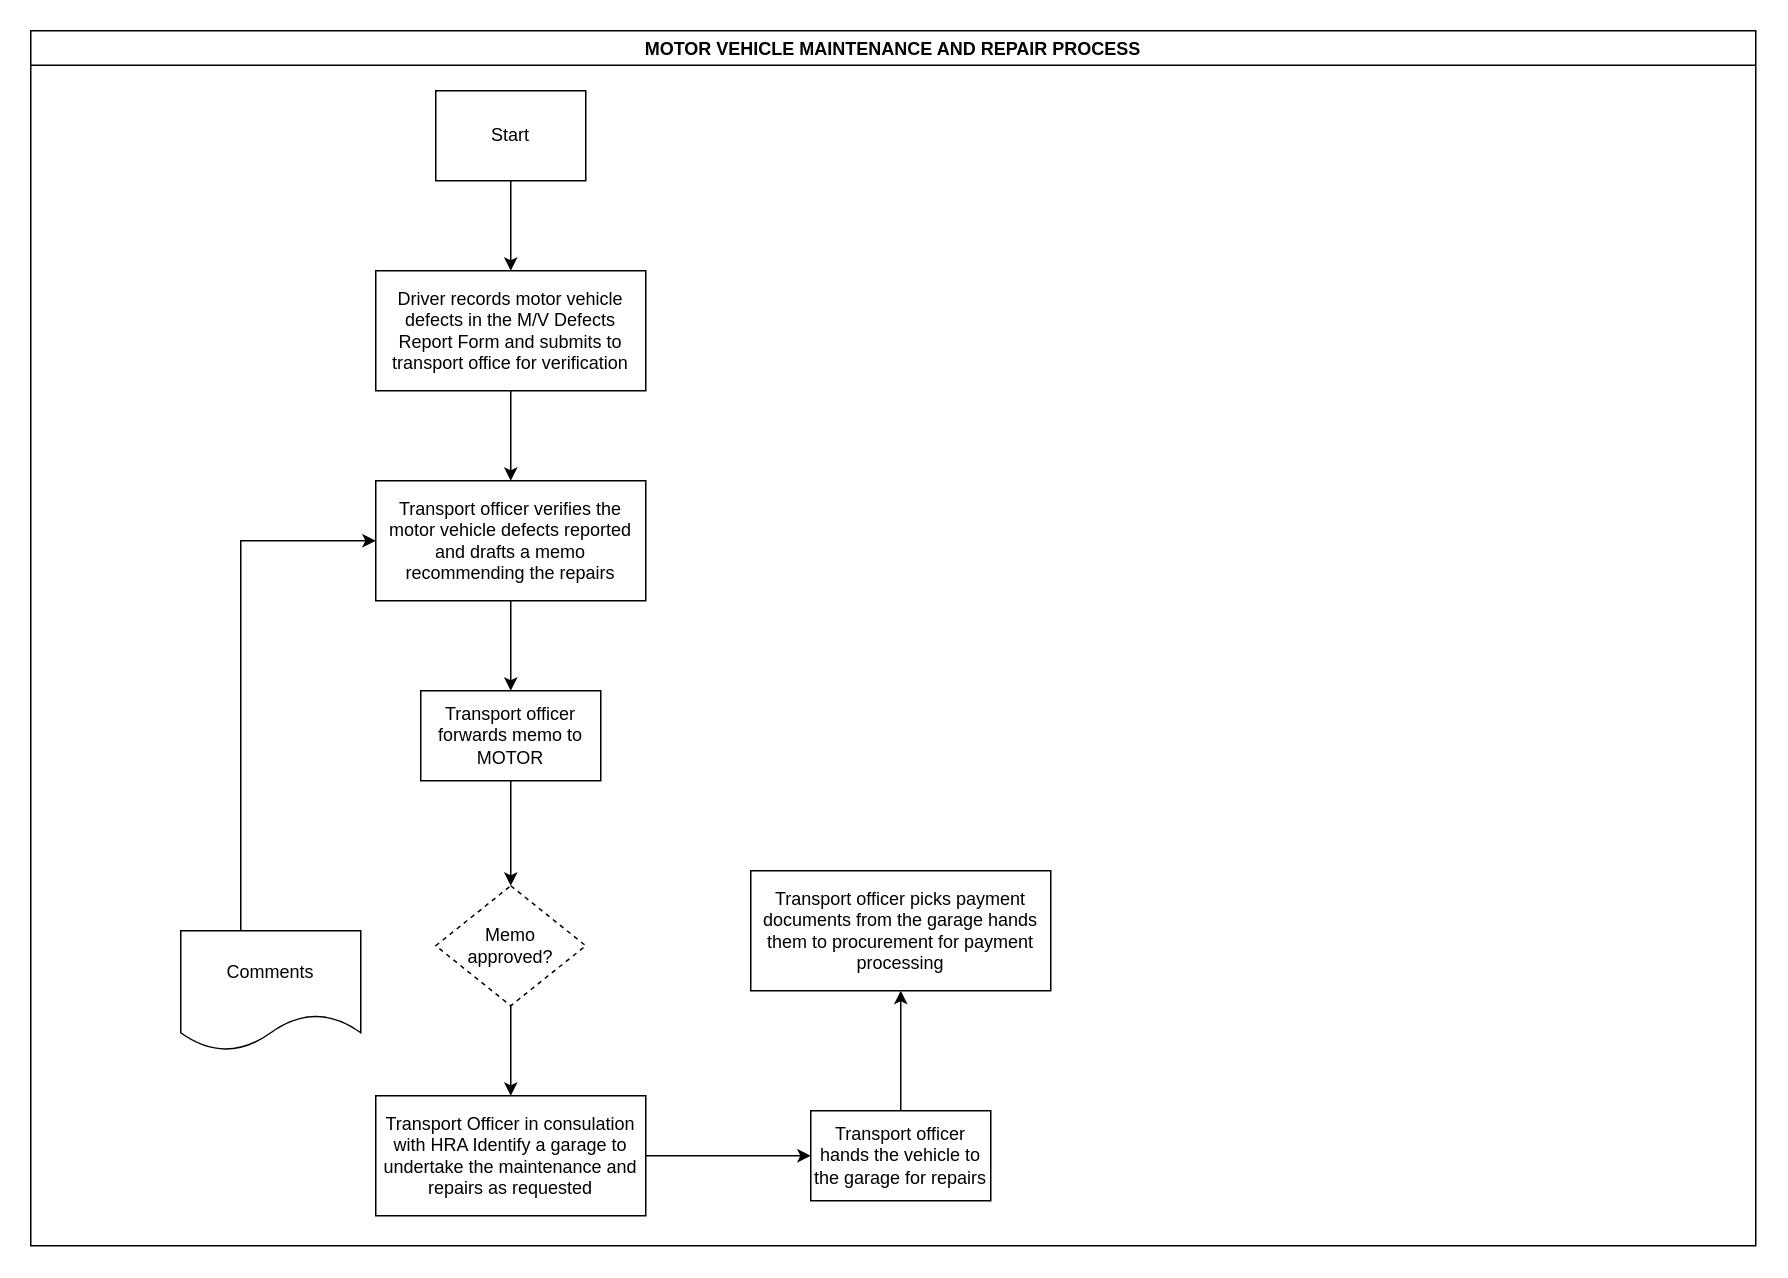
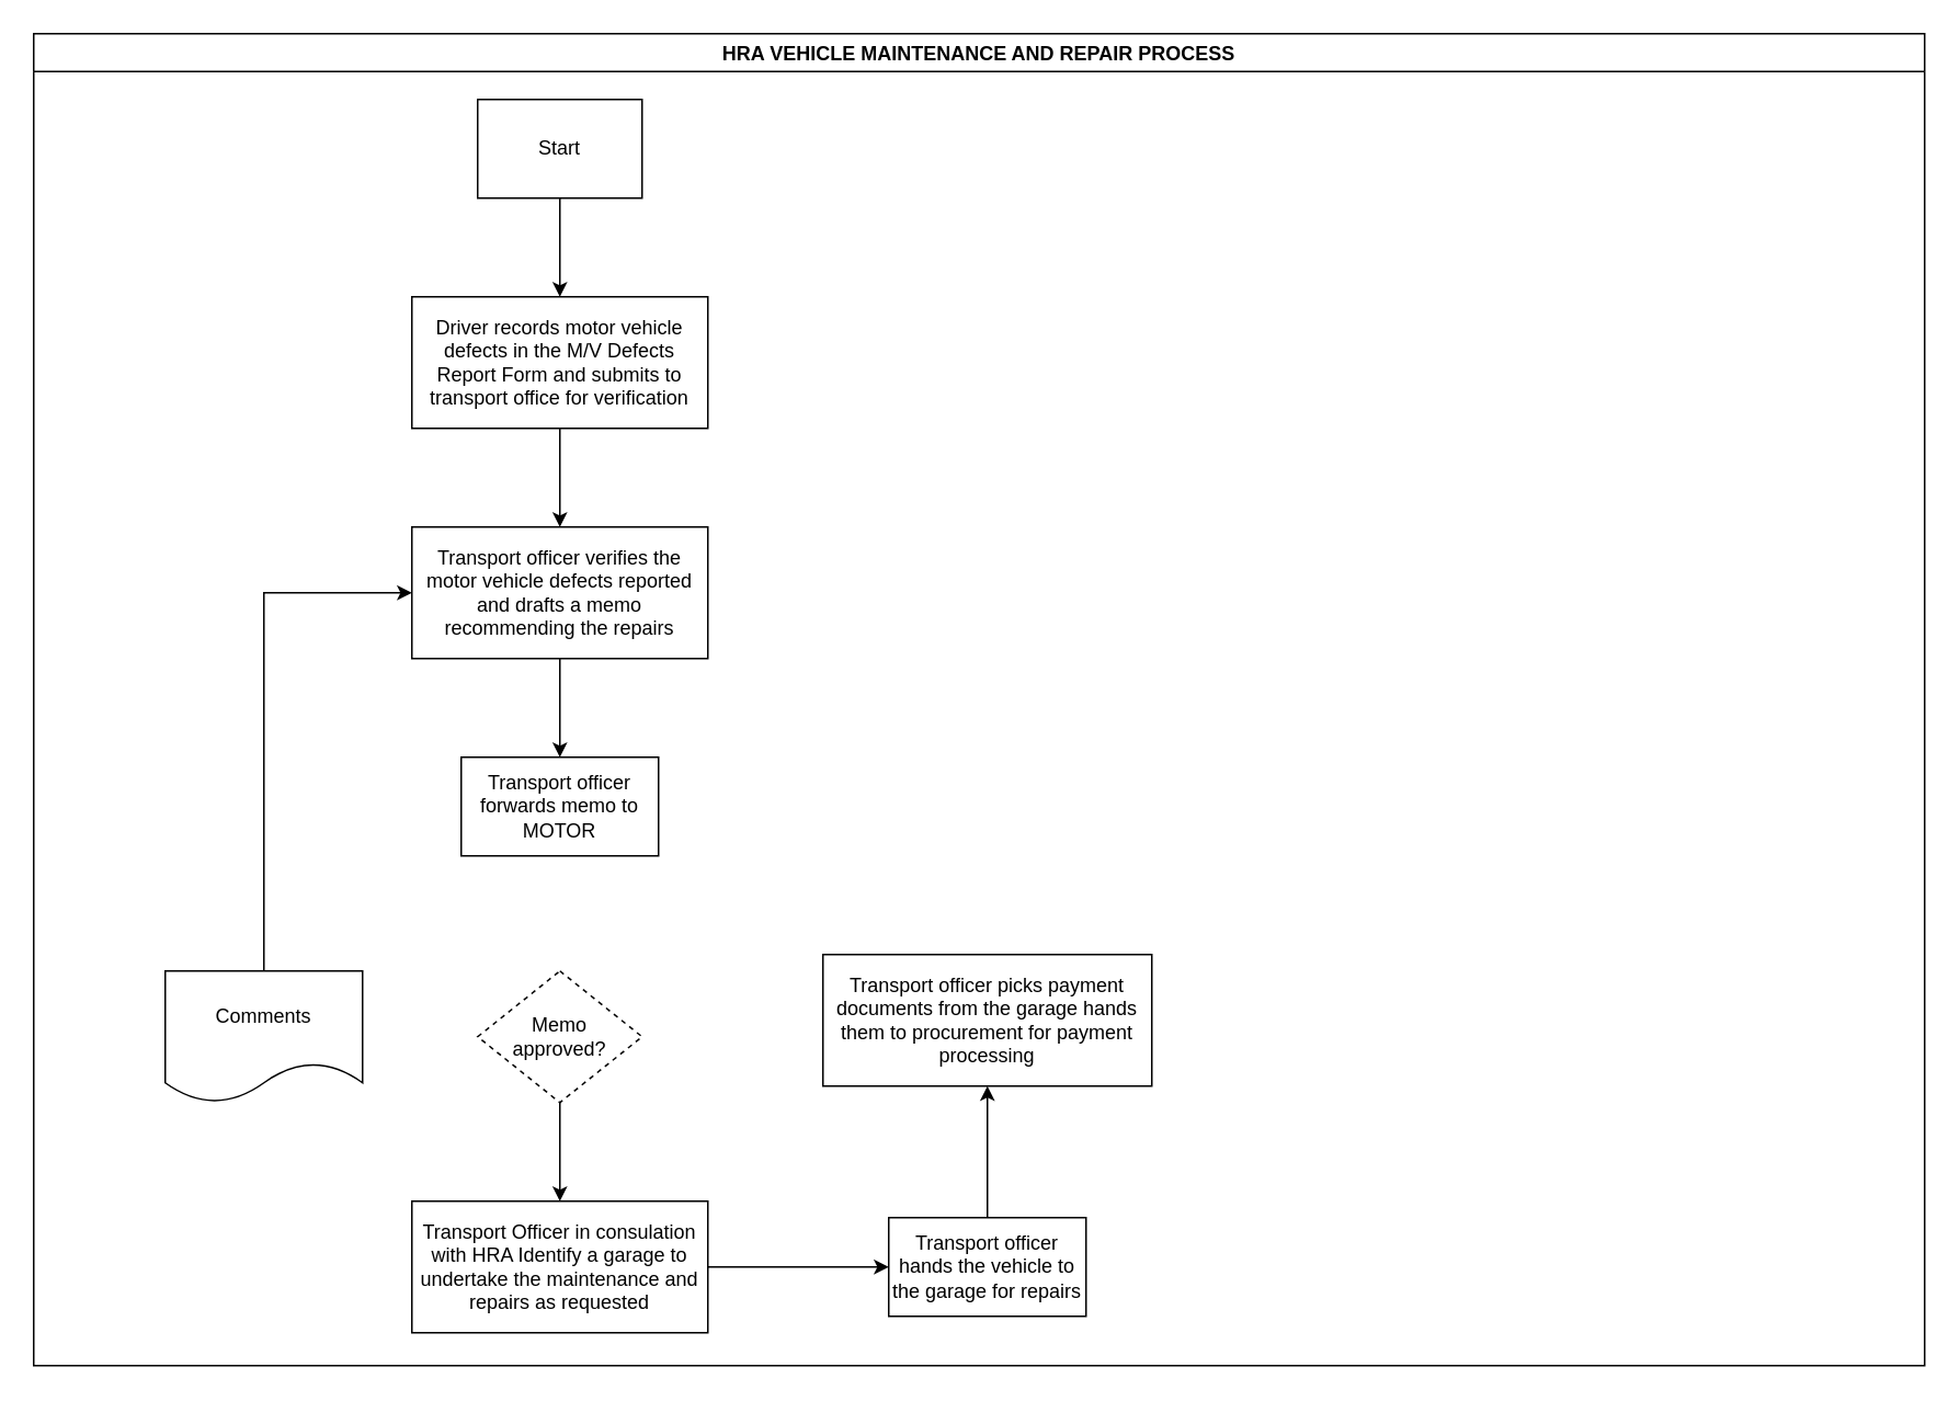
  <mxCell id="0" />
  <mxCell id="1" parent="0" />
- <mxCell id="2" value="MOTOR VEHICLE MAINTENANCE AND REPAIR PROCESS" style="swimlane;" vertex="1" parent="1"><mxGeometry x="20" y="20" width="1150" height="810" as="geometry" /></mxCell>
+ <mxCell id="2" value="HRA VEHICLE MAINTENANCE AND REPAIR PROCESS" style="swimlane;" vertex="1" parent="1"><mxGeometry x="20" y="20" width="1150" height="810" as="geometry" /></mxCell>
  <mxCell id="3" value="Start" style="whiteSpace=wrap;html=1;rounded=0;" vertex="1" parent="2"><mxGeometry x="270" y="40" width="100" height="60" as="geometry" /></mxCell>
  <mxCell id="4" value="Driver records motor vehicle defects in the M/V Defects Report Form and submits to transport office for verification" style="rounded=0;whiteSpace=wrap;html=1;" vertex="1" parent="2"><mxGeometry x="230" y="160" width="180" height="80" as="geometry" /></mxCell>
  <mxCell id="5" value="" style="edgeStyle=orthogonalEdgeStyle;rounded=0;orthogonalLoop=1;jettySize=auto;html=1;" edge="1" parent="2" source="3" target="4"><mxGeometry relative="1" as="geometry"><mxPoint x="320" y="170" as="targetPoint" /></mxGeometry></mxCell>
  <mxCell id="6" value="Transport officer forwards memo to MOTOR " style="whiteSpace=wrap;html=1;rounded=0;" vertex="1" parent="2"><mxGeometry x="260" y="440" width="120" height="60" as="geometry" /></mxCell>
  <mxCell id="7" value="Transport officer verifies the motor vehicle defects reported and drafts a memo recommending the repairs" style="rounded=0;whiteSpace=wrap;html=1;" vertex="1" parent="2"><mxGeometry x="230" y="300" width="180" height="80" as="geometry" /></mxCell>
  <mxCell id="8" value="" style="edgeStyle=orthogonalEdgeStyle;rounded=0;orthogonalLoop=1;jettySize=auto;html=1;" edge="1" parent="2" source="4" target="7"><mxGeometry relative="1" as="geometry" /></mxCell>
  <mxCell id="9" value="" style="edgeStyle=orthogonalEdgeStyle;rounded=0;orthogonalLoop=1;jettySize=auto;html=1;" edge="1" parent="2" source="7" target="6"><mxGeometry relative="1" as="geometry" /></mxCell>
  <mxCell id="10" value="Transport Officer in consulation with HRA Identify a garage to undertake the maintenance and repairs as requested" style="whiteSpace=wrap;html=1;rounded=0;" vertex="1" parent="2"><mxGeometry x="230" y="710" width="180" height="80" as="geometry" /></mxCell>
  <mxCell id="11" value="" style="edgeStyle=orthogonalEdgeStyle;rounded=0;orthogonalLoop=1;jettySize=auto;html=1;" edge="1" parent="1" source="12" target="10"><mxGeometry relative="1" as="geometry" /></mxCell>
  <mxCell id="12" value="&lt;div&gt;Memo&lt;/div&gt;&lt;div&gt;approved?&lt;/div&gt;" style="rhombus;whiteSpace=wrap;html=1;rounded=0;dashed=1;" vertex="1" parent="1"><mxGeometry x="290" y="590" width="100" height="80" as="geometry" /></mxCell>
- <mxCell id="13" value="" style="edgeStyle=orthogonalEdgeStyle;rounded=0;orthogonalLoop=1;jettySize=auto;html=1;" edge="1" parent="1" source="6" target="12"><mxGeometry relative="1" as="geometry" /></mxCell>
  <mxCell id="14" value="" style="edgeStyle=orthogonalEdgeStyle;rounded=0;orthogonalLoop=1;jettySize=auto;html=1;entryX=0;entryY=0.5;entryDx=0;entryDy=0;" edge="1" parent="1" source="15" target="7"><mxGeometry relative="1" as="geometry"><mxPoint x="160" y="500" as="targetPoint" /><Array as="points"><mxPoint x="160" y="360" /></Array></mxGeometry></mxCell>
- <mxCell id="15" value="Comments" style="shape=document;whiteSpace=wrap;html=1;boundedLbl=1;rounded=0;" vertex="1" parent="1"><mxGeometry x="120" y="620" width="120" height="80" as="geometry" /></mxCell>
+ <mxCell id="15" value="Comments" style="shape=document;whiteSpace=wrap;html=1;boundedLbl=1;rounded=0;" vertex="1" parent="1"><mxGeometry x="100" y="590" width="120" height="80" as="geometry" /></mxCell>
  <mxCell id="16" value="" style="edgeStyle=orthogonalEdgeStyle;rounded=0;orthogonalLoop=1;jettySize=auto;html=1;" edge="1" parent="1" source="17" target="19"><mxGeometry relative="1" as="geometry" /></mxCell>
  <mxCell id="17" value="Transport officer hands the vehicle to the garage for repairs" style="whiteSpace=wrap;html=1;rounded=0;" vertex="1" parent="1"><mxGeometry x="540" y="740" width="120" height="60" as="geometry" /></mxCell>
  <mxCell id="18" value="" style="edgeStyle=orthogonalEdgeStyle;rounded=0;orthogonalLoop=1;jettySize=auto;html=1;" edge="1" parent="1" source="10" target="17"><mxGeometry relative="1" as="geometry" /></mxCell>
  <mxCell id="19" value="Transport officer picks payment documents from the garage hands them to procurement for payment processing" style="whiteSpace=wrap;html=1;rounded=0;" vertex="1" parent="1"><mxGeometry x="500" y="580" width="200" height="80" as="geometry" /></mxCell>
